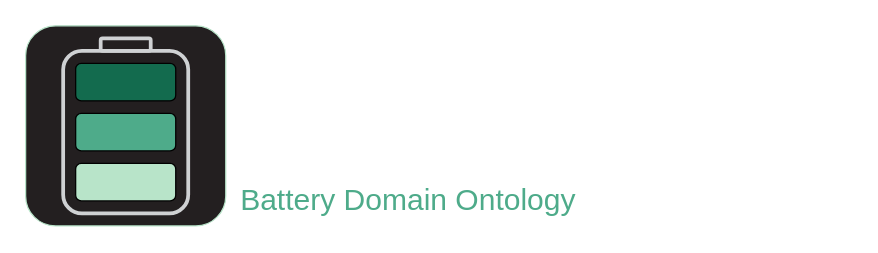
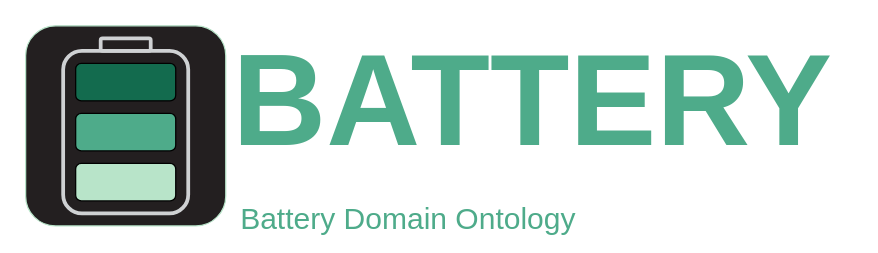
  <mxCell id="0" />
  <mxCell id="1" parent="0" />
- <mxCell id="3" value="&lt;span style=&quot;font-weight: normal;&quot;&gt;&lt;font color=&quot;#4eab8a&quot;&gt;Battery Domain Ontology&lt;/font&gt;&lt;/span&gt;" style="text;strokeColor=none;fillColor=none;html=1;fontSize=24;fontStyle=1;verticalAlign=middle;align=left;" parent="1" vertex="1"><mxGeometry x="190" y="140" width="490" height="40" as="geometry" /></mxCell>
+ <mxCell id="2" value="&lt;font color=&quot;#4eab8a&quot; style=&quot;font-size: 104px;&quot;&gt;BATTERY&lt;/font&gt;" style="text;strokeColor=none;fillColor=none;html=1;fontSize=24;fontStyle=1;verticalAlign=middle;align=center;" parent="1" vertex="1"><mxGeometry x="180" y="20" width="490" height="120" as="geometry" /></mxCell>
+ <mxCell id="3" value="&lt;span style=&quot;font-weight: normal;&quot;&gt;&lt;font color=&quot;#4eab8a&quot;&gt;Battery Domain Ontology&lt;/font&gt;&lt;/span&gt;" style="text;strokeColor=none;fillColor=none;html=1;fontSize=24;fontStyle=1;verticalAlign=middle;align=left;" parent="1" vertex="1"><mxGeometry x="190" y="155" width="490" height="40" as="geometry" /></mxCell>
  <mxCell id="4" value="" style="rounded=1;whiteSpace=wrap;html=1;fontColor=#4EAB8A;strokeWidth=1;strokeColor=#B8E4C9;fillColor=#231F20;" parent="1" vertex="1"><mxGeometry x="20" y="20" width="160" height="160" as="geometry" /></mxCell>
  <mxCell id="5" value="" style="rounded=1;whiteSpace=wrap;html=1;fontColor=#4EAB8A;strokeWidth=3;strokeColor=#cfd1d3;fillColor=#231F20;" parent="1" vertex="1"><mxGeometry x="50" y="40" width="100" height="130" as="geometry" /></mxCell>
  <mxCell id="6" value="" style="rounded=1;whiteSpace=wrap;html=1;fontColor=#4EAB8A;strokeWidth=3;strokeColor=#cfd1d3;fillColor=#231F20;" parent="1" vertex="1"><mxGeometry x="80" y="30" width="40" height="10" as="geometry" /></mxCell>
  <mxCell id="7" value="" style="rounded=1;whiteSpace=wrap;html=1;fontColor=#4EAB8A;fillStyle=solid;fillColor=#b8e4c9;" parent="1" vertex="1"><mxGeometry x="60" y="130" width="80" height="30" as="geometry" /></mxCell>
  <mxCell id="8" value="" style="rounded=1;whiteSpace=wrap;html=1;fontColor=#4EAB8A;fillColor=#4EAB8a;" parent="1" vertex="1"><mxGeometry x="60" y="90" width="80" height="30" as="geometry" /></mxCell>
  <mxCell id="9" value="" style="rounded=1;whiteSpace=wrap;html=1;fontColor=#4EAB8A;fillColor=#136b4e;" parent="1" vertex="1"><mxGeometry x="60" y="50" width="80" height="30" as="geometry" /></mxCell>
